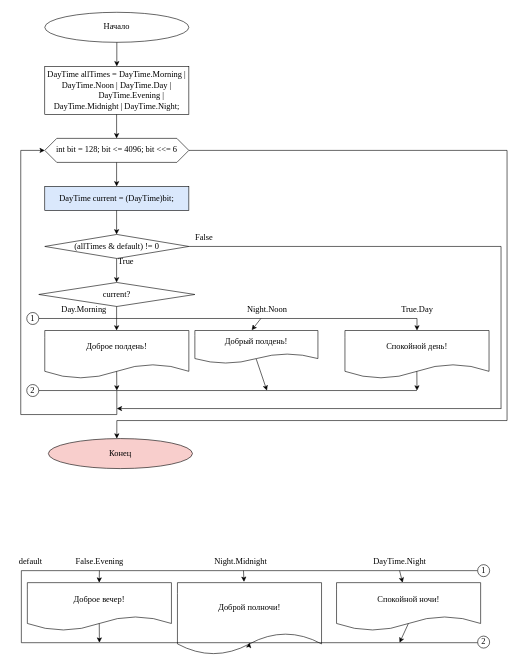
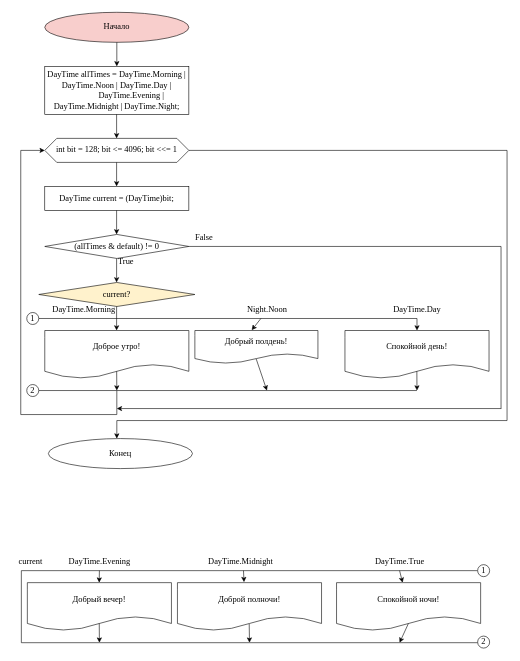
  <mxCell id="0" />
  <mxCell id="1" parent="0" />
- <mxCell id="2" value="&lt;font style=&quot;font-size: 14px;&quot; face=&quot;Times New Roman&quot;&gt;Начало&lt;/font&gt;" style="ellipse;whiteSpace=wrap;html=1;" vertex="1" parent="1"><mxGeometry x="74" y="20" width="240" height="50" as="geometry" /></mxCell>
+ <mxCell id="2" value="&lt;font style=&quot;font-size: 14px;&quot; face=&quot;Times New Roman&quot;&gt;Начало&lt;/font&gt;" style="ellipse;whiteSpace=wrap;html=1;fillColor=#f8cecc;" vertex="1" parent="1"><mxGeometry x="74" y="20" width="240" height="50" as="geometry" /></mxCell>
  <mxCell id="3" value="" style="endArrow=classic;html=1;rounded=0;" edge="1" parent="1"><mxGeometry width="50" height="50" relative="1" as="geometry"><mxPoint x="194" y="70" as="sourcePoint" /><mxPoint x="194" y="110" as="targetPoint" /></mxGeometry></mxCell>
  <mxCell id="4" value="&lt;div style=&quot;font-size: 14px;&quot;&gt;&lt;font style=&quot;font-size: 14px;&quot; face=&quot;Times New Roman&quot;&gt;DayTime allTimes = DayTime.Morning | DayTime.Noon | DayTime.Day |&lt;/font&gt;&lt;/div&gt;&lt;div style=&quot;font-size: 14px;&quot;&gt;&lt;font style=&quot;font-size: 14px;&quot; face=&quot;N_12Yvv4ehodWDq_QO_H&quot;&gt;&amp;nbsp; &amp;nbsp; &amp;nbsp; &amp;nbsp; &amp;nbsp; &amp;nbsp; &amp;nbsp; DayTime.Evening | DayTime.Midnight | DayTime.Night;&lt;/font&gt;&lt;/div&gt;" style="rounded=0;whiteSpace=wrap;html=1;" vertex="1" parent="1"><mxGeometry x="74" y="110" width="240" height="80" as="geometry" /></mxCell>
  <mxCell id="5" value="" style="endArrow=classic;html=1;rounded=0;" edge="1" parent="1"><mxGeometry width="50" height="50" relative="1" as="geometry"><mxPoint x="193.66" y="190" as="sourcePoint" /><mxPoint x="193.66" y="230" as="targetPoint" /></mxGeometry></mxCell>
- <mxCell id="6" value="&lt;font style=&quot;font-size: 14px;&quot; face=&quot;Times New Roman&quot;&gt;int bit = 128; bit &amp;lt;= 4096; bit &amp;lt;&amp;lt;= 6&lt;/font&gt;" style="shape=hexagon;perimeter=hexagonPerimeter2;whiteSpace=wrap;html=1;fixedSize=1;" vertex="1" parent="1"><mxGeometry x="74" y="230" width="240" height="40" as="geometry" /></mxCell>
+ <mxCell id="6" value="&lt;font style=&quot;font-size: 14px;&quot; face=&quot;Times New Roman&quot;&gt;int bit = 128; bit &amp;lt;= 4096; bit &amp;lt;&amp;lt;= 1&lt;/font&gt;" style="shape=hexagon;perimeter=hexagonPerimeter2;whiteSpace=wrap;html=1;fixedSize=1;" vertex="1" parent="1"><mxGeometry x="74" y="230" width="240" height="40" as="geometry" /></mxCell>
  <mxCell id="7" value="" style="endArrow=classic;html=1;rounded=0;" edge="1" parent="1"><mxGeometry width="50" height="50" relative="1" as="geometry"><mxPoint x="193.66" y="270" as="sourcePoint" /><mxPoint x="193.66" y="310" as="targetPoint" /></mxGeometry></mxCell>
- <mxCell id="8" value="&lt;div style=&quot;&quot;&gt;&lt;font face=&quot;Times New Roman&quot;&gt;&lt;span style=&quot;font-size: 14px;&quot;&gt;DayTime current = (DayTime)bit;&lt;/span&gt;&lt;/font&gt;&lt;br&gt;&lt;/div&gt;" style="rounded=0;whiteSpace=wrap;html=1;fillColor=#dae8fc;" vertex="1" parent="1"><mxGeometry x="74" y="310" width="240" height="40" as="geometry" /></mxCell>
+ <mxCell id="8" value="&lt;div style=&quot;&quot;&gt;&lt;font face=&quot;Times New Roman&quot;&gt;&lt;span style=&quot;font-size: 14px;&quot;&gt;DayTime current = (DayTime)bit;&lt;/span&gt;&lt;/font&gt;&lt;br&gt;&lt;/div&gt;" style="rounded=0;whiteSpace=wrap;html=1;" vertex="1" parent="1"><mxGeometry x="74" y="310" width="240" height="40" as="geometry" /></mxCell>
  <mxCell id="9" value="" style="endArrow=classic;html=1;rounded=0;" edge="1" parent="1"><mxGeometry width="50" height="50" relative="1" as="geometry"><mxPoint x="193.66" y="350" as="sourcePoint" /><mxPoint x="193.66" y="390" as="targetPoint" /></mxGeometry></mxCell>
  <mxCell id="10" value="&lt;font style=&quot;font-size: 14px;&quot; face=&quot;Times New Roman&quot;&gt;(allTimes &amp;amp; default) != 0&lt;/font&gt;" style="rhombus;whiteSpace=wrap;html=1;" vertex="1" parent="1"><mxGeometry x="74" y="390" width="240" height="40" as="geometry" /></mxCell>
  <mxCell id="11" value="" style="endArrow=classic;html=1;rounded=0;" edge="1" parent="1"><mxGeometry width="50" height="50" relative="1" as="geometry"><mxPoint x="193.66" y="430" as="sourcePoint" /><mxPoint x="193.66" y="470" as="targetPoint" /></mxGeometry></mxCell>
- <mxCell id="12" value="&lt;font face=&quot;Times New Roman&quot;&gt;&lt;span style=&quot;font-size: 14px;&quot;&gt;current?&lt;/span&gt;&lt;/font&gt;" style="rhombus;whiteSpace=wrap;html=1;" vertex="1" parent="1"><mxGeometry x="64" y="470" width="260" height="40" as="geometry" /></mxCell>
+ <mxCell id="12" value="&lt;font face=&quot;Times New Roman&quot;&gt;&lt;span style=&quot;font-size: 14px;&quot;&gt;current?&lt;/span&gt;&lt;/font&gt;" style="rhombus;whiteSpace=wrap;html=1;fillColor=#fff2cc;" vertex="1" parent="1"><mxGeometry x="64" y="470" width="260" height="40" as="geometry" /></mxCell>
  <mxCell id="13" value="" style="endArrow=classic;html=1;rounded=0;" edge="1" parent="1"><mxGeometry width="50" height="50" relative="1" as="geometry"><mxPoint x="193.66" y="510" as="sourcePoint" /><mxPoint x="193.66" y="550" as="targetPoint" /></mxGeometry></mxCell>
  <mxCell id="14" value="" style="endArrow=none;html=1;rounded=0;" edge="1" parent="1"><mxGeometry width="50" height="50" relative="1" as="geometry"><mxPoint x="64" y="530" as="sourcePoint" /><mxPoint x="194" y="530" as="targetPoint" /></mxGeometry></mxCell>
- <mxCell id="15" value="&lt;span style=&quot;font-family: &amp;quot;Times New Roman&amp;quot;; font-size: 14px;&quot;&gt;Доброе полдень!&lt;/span&gt;" style="shape=document;whiteSpace=wrap;html=1;boundedLbl=1;" vertex="1" parent="1"><mxGeometry x="74" y="550" width="240" height="80" as="geometry" /></mxCell>
+ <mxCell id="15" value="&lt;span style=&quot;font-family: &amp;quot;Times New Roman&amp;quot;; font-size: 14px;&quot;&gt;Доброе утро!&lt;/span&gt;" style="shape=document;whiteSpace=wrap;html=1;boundedLbl=1;" vertex="1" parent="1"><mxGeometry x="74" y="550" width="240" height="80" as="geometry" /></mxCell>
  <mxCell id="16" value="" style="endArrow=none;html=1;rounded=0;" edge="1" parent="1"><mxGeometry width="50" height="50" relative="1" as="geometry"><mxPoint x="194" y="530" as="sourcePoint" /><mxPoint x="694" y="530" as="targetPoint" /></mxGeometry></mxCell>
  <mxCell id="17" value="&lt;font face=&quot;Times New Roman&quot;&gt;&lt;span style=&quot;font-size: 14px;&quot;&gt;Добрый полдень!&lt;/span&gt;&lt;/font&gt;" style="shape=document;whiteSpace=wrap;html=1;boundedLbl=1;" vertex="1" parent="1"><mxGeometry x="324" y="550" width="205" height="55" as="geometry" /></mxCell>
  <mxCell id="18" value="&lt;font style=&quot;font-size: 14px;&quot; face=&quot;Times New Roman&quot;&gt;Спокойной день!&lt;/font&gt;" style="shape=document;whiteSpace=wrap;html=1;boundedLbl=1;" vertex="1" parent="1"><mxGeometry x="574" y="550" width="240" height="80" as="geometry" /></mxCell>
  <mxCell id="19" value="&lt;font style=&quot;font-size: 14px;&quot; face=&quot;Times New Roman&quot;&gt;1&lt;/font&gt;" style="ellipse;whiteSpace=wrap;html=1;aspect=fixed;" vertex="1" parent="1"><mxGeometry x="44" y="520" width="20" height="20" as="geometry" /></mxCell>
  <mxCell id="20" value="" style="endArrow=classic;html=1;rounded=0;exitX=0.499;exitY=0.848;exitDx=0;exitDy=0;exitPerimeter=0;" edge="1" parent="1" source="15"><mxGeometry width="50" height="50" relative="1" as="geometry"><mxPoint x="194" y="620" as="sourcePoint" /><mxPoint x="194" y="650" as="targetPoint" /></mxGeometry></mxCell>
  <mxCell id="21" value="" style="endArrow=classic;html=1;rounded=0;exitX=0.498;exitY=0.857;exitDx=0;exitDy=0;exitPerimeter=0;" edge="1" parent="1" source="17"><mxGeometry width="50" height="50" relative="1" as="geometry"><mxPoint x="443" y="620" as="sourcePoint" /><mxPoint x="444" y="650" as="targetPoint" /></mxGeometry></mxCell>
  <mxCell id="22" value="" style="endArrow=classic;html=1;rounded=0;exitX=0.499;exitY=0.849;exitDx=0;exitDy=0;exitPerimeter=0;" edge="1" parent="1" source="18"><mxGeometry width="50" height="50" relative="1" as="geometry"><mxPoint x="644" y="680" as="sourcePoint" /><mxPoint x="694" y="650" as="targetPoint" /></mxGeometry></mxCell>
  <mxCell id="23" value="" style="endArrow=classic;html=1;rounded=0;" edge="1" parent="1" target="18"><mxGeometry width="50" height="50" relative="1" as="geometry"><mxPoint x="694" y="530" as="sourcePoint" /><mxPoint x="744" y="480" as="targetPoint" /></mxGeometry></mxCell>
  <mxCell id="24" value="" style="endArrow=classic;html=1;rounded=0;entryX=0.462;entryY=-0.011;entryDx=0;entryDy=0;entryPerimeter=0;" edge="1" parent="1" target="17"><mxGeometry width="50" height="50" relative="1" as="geometry"><mxPoint x="434" y="530" as="sourcePoint" /><mxPoint x="484" y="480" as="targetPoint" /></mxGeometry></mxCell>
  <mxCell id="25" value="" style="endArrow=none;html=1;rounded=0;" edge="1" parent="1"><mxGeometry width="50" height="50" relative="1" as="geometry"><mxPoint x="64" y="650" as="sourcePoint" /><mxPoint x="694" y="650" as="targetPoint" /></mxGeometry></mxCell>
  <mxCell id="26" value="&lt;font style=&quot;font-size: 14px;&quot; face=&quot;Times New Roman&quot;&gt;2&lt;/font&gt;" style="ellipse;whiteSpace=wrap;html=1;aspect=fixed;" vertex="1" parent="1"><mxGeometry x="44" y="640" width="20" height="20" as="geometry" /></mxCell>
  <mxCell id="27" value="" style="endArrow=classic;html=1;rounded=0;" edge="1" parent="1"><mxGeometry width="50" height="50" relative="1" as="geometry"><mxPoint x="165" y="950" as="sourcePoint" /><mxPoint x="164.66" y="970" as="targetPoint" /></mxGeometry></mxCell>
- <mxCell id="28" value="&lt;font style=&quot;font-size: 14px;&quot; face=&quot;Times New Roman&quot;&gt;Доброе вечер!&lt;/font&gt;" style="shape=document;whiteSpace=wrap;html=1;boundedLbl=1;" vertex="1" parent="1"><mxGeometry x="45" y="970" width="240" height="80" as="geometry" /></mxCell>
- <mxCell id="29" value="&lt;font style=&quot;font-size: 14px;&quot; face=&quot;Times New Roman&quot;&gt;Доброй полночи!&lt;/font&gt;" style="shape=document;whiteSpace=wrap;html=1;boundedLbl=1;" vertex="1" parent="1"><mxGeometry x="295" y="970" width="240" height="120" as="geometry" /></mxCell>
+ <mxCell id="28" value="&lt;font style=&quot;font-size: 14px;&quot; face=&quot;Times New Roman&quot;&gt;Добрый вечер!&lt;/font&gt;" style="shape=document;whiteSpace=wrap;html=1;boundedLbl=1;" vertex="1" parent="1"><mxGeometry x="45" y="970" width="240" height="80" as="geometry" /></mxCell>
+ <mxCell id="29" value="&lt;font style=&quot;font-size: 14px;&quot; face=&quot;Times New Roman&quot;&gt;Доброй полночи!&lt;/font&gt;" style="shape=document;whiteSpace=wrap;html=1;boundedLbl=1;" vertex="1" parent="1"><mxGeometry x="295" y="970" width="240" height="80" as="geometry" /></mxCell>
  <mxCell id="30" value="&lt;font style=&quot;font-size: 14px;&quot; face=&quot;Times New Roman&quot;&gt;Спокойной ночи!&lt;/font&gt;" style="shape=document;whiteSpace=wrap;html=1;boundedLbl=1;" vertex="1" parent="1"><mxGeometry x="560" y="970" width="240" height="80" as="geometry" /></mxCell>
  <mxCell id="31" value="" style="endArrow=classic;html=1;rounded=0;exitX=0.499;exitY=0.848;exitDx=0;exitDy=0;exitPerimeter=0;" edge="1" parent="1" source="28"><mxGeometry width="50" height="50" relative="1" as="geometry"><mxPoint x="165" y="1040" as="sourcePoint" /><mxPoint x="165" y="1070" as="targetPoint" /></mxGeometry></mxCell>
  <mxCell id="32" value="" style="endArrow=classic;html=1;rounded=0;exitX=0.498;exitY=0.857;exitDx=0;exitDy=0;exitPerimeter=0;" edge="1" parent="1" source="29"><mxGeometry width="50" height="50" relative="1" as="geometry"><mxPoint x="414" y="1040" as="sourcePoint" /><mxPoint x="415" y="1070" as="targetPoint" /></mxGeometry></mxCell>
  <mxCell id="33" value="" style="endArrow=classic;html=1;rounded=0;exitX=0.499;exitY=0.849;exitDx=0;exitDy=0;exitPerimeter=0;" edge="1" parent="1" source="30"><mxGeometry width="50" height="50" relative="1" as="geometry"><mxPoint x="615" y="1100" as="sourcePoint" /><mxPoint x="665" y="1070" as="targetPoint" /></mxGeometry></mxCell>
  <mxCell id="34" value="" style="endArrow=classic;html=1;rounded=0;" edge="1" parent="1" target="30"><mxGeometry width="50" height="50" relative="1" as="geometry"><mxPoint x="665" y="950" as="sourcePoint" /><mxPoint x="715" y="900" as="targetPoint" /></mxGeometry></mxCell>
  <mxCell id="35" value="" style="endArrow=classic;html=1;rounded=0;entryX=0.462;entryY=-0.011;entryDx=0;entryDy=0;entryPerimeter=0;" edge="1" parent="1" target="29"><mxGeometry width="50" height="50" relative="1" as="geometry"><mxPoint x="405" y="950" as="sourcePoint" /><mxPoint x="455" y="900" as="targetPoint" /></mxGeometry></mxCell>
  <mxCell id="36" value="&lt;font style=&quot;font-size: 14px;&quot; face=&quot;Times New Roman&quot;&gt;False&lt;/font&gt;" style="text;html=1;align=center;verticalAlign=middle;resizable=0;points=[];autosize=1;strokeColor=none;fillColor=none;" vertex="1" parent="1"><mxGeometry x="314" y="380" width="50" height="30" as="geometry" /></mxCell>
  <mxCell id="37" value="&lt;font style=&quot;font-size: 14px;&quot; face=&quot;Times New Roman&quot;&gt;True&lt;/font&gt;" style="text;html=1;align=center;verticalAlign=middle;resizable=0;points=[];autosize=1;strokeColor=none;fillColor=none;" vertex="1" parent="1"><mxGeometry x="184" y="420" width="50" height="30" as="geometry" /></mxCell>
- <mxCell id="38" value="&lt;font face=&quot;Times New Roman&quot;&gt;&lt;span style=&quot;font-size: 14px;&quot;&gt;Конец&lt;/span&gt;&lt;/font&gt;" style="ellipse;whiteSpace=wrap;html=1;fillColor=#f8cecc;" vertex="1" parent="1"><mxGeometry x="80" y="730" width="240" height="50" as="geometry" /></mxCell>
+ <mxCell id="38" value="&lt;font face=&quot;Times New Roman&quot;&gt;&lt;span style=&quot;font-size: 14px;&quot;&gt;Конец&lt;/span&gt;&lt;/font&gt;" style="ellipse;whiteSpace=wrap;html=1;" vertex="1" parent="1"><mxGeometry x="80" y="730" width="240" height="50" as="geometry" /></mxCell>
  <mxCell id="39" value="" style="endArrow=none;html=1;rounded=0;" edge="1" parent="1"><mxGeometry width="50" height="50" relative="1" as="geometry"><mxPoint x="35" y="950" as="sourcePoint" /><mxPoint x="795" y="950" as="targetPoint" /></mxGeometry></mxCell>
  <mxCell id="40" value="&lt;font style=&quot;font-size: 14px;&quot; face=&quot;Times New Roman&quot;&gt;1&lt;/font&gt;" style="ellipse;whiteSpace=wrap;html=1;aspect=fixed;" vertex="1" parent="1"><mxGeometry x="795" y="940" width="20" height="20" as="geometry" /></mxCell>
  <mxCell id="41" value="" style="endArrow=none;html=1;rounded=0;" edge="1" parent="1"><mxGeometry width="50" height="50" relative="1" as="geometry"><mxPoint x="35" y="1070" as="sourcePoint" /><mxPoint x="795" y="1070" as="targetPoint" /></mxGeometry></mxCell>
  <mxCell id="42" value="&lt;font style=&quot;font-size: 14px;&quot; face=&quot;Times New Roman&quot;&gt;2&lt;/font&gt;" style="ellipse;whiteSpace=wrap;html=1;aspect=fixed;" vertex="1" parent="1"><mxGeometry x="795" y="1059" width="20" height="20" as="geometry" /></mxCell>
  <mxCell id="43" value="" style="endArrow=none;html=1;rounded=0;" edge="1" parent="1"><mxGeometry width="50" height="50" relative="1" as="geometry"><mxPoint x="35" y="950" as="sourcePoint" /><mxPoint x="35" y="1070" as="targetPoint" /></mxGeometry></mxCell>
- <mxCell id="44" value="&lt;font style=&quot;font-size: 14px;&quot; face=&quot;Times New Roman&quot;&gt;Day.Morning&lt;/font&gt;" style="text;html=1;align=center;verticalAlign=middle;resizable=0;points=[];autosize=1;strokeColor=none;fillColor=none;" vertex="1" parent="1"><mxGeometry x="74" y="500" width="130" height="30" as="geometry" /></mxCell>
+ <mxCell id="44" value="&lt;font style=&quot;font-size: 14px;&quot; face=&quot;Times New Roman&quot;&gt;DayTime.Morning&lt;/font&gt;" style="text;html=1;align=center;verticalAlign=middle;resizable=0;points=[];autosize=1;strokeColor=none;fillColor=none;" vertex="1" parent="1"><mxGeometry x="74" y="500" width="130" height="30" as="geometry" /></mxCell>
  <mxCell id="45" value="&lt;font face=&quot;Times New Roman&quot;&gt;&lt;span style=&quot;font-size: 14px;&quot;&gt;Night.Noon&lt;/span&gt;&lt;/font&gt;" style="text;html=1;align=center;verticalAlign=middle;resizable=0;points=[];autosize=1;strokeColor=none;fillColor=none;" vertex="1" parent="1"><mxGeometry x="389" y="500" width="110" height="30" as="geometry" /></mxCell>
- <mxCell id="46" value="&lt;font face=&quot;Times New Roman&quot;&gt;&lt;span style=&quot;font-size: 14px;&quot;&gt;True.Day&lt;/span&gt;&lt;/font&gt;" style="text;html=1;align=center;verticalAlign=middle;resizable=0;points=[];autosize=1;strokeColor=none;fillColor=none;" vertex="1" parent="1"><mxGeometry x="644" y="500" width="100" height="30" as="geometry" /></mxCell>
- <mxCell id="47" value="&lt;font face=&quot;Times New Roman&quot;&gt;&lt;span style=&quot;font-size: 14px;&quot;&gt;False.Evening&lt;/span&gt;&lt;/font&gt;" style="text;html=1;align=center;verticalAlign=middle;resizable=0;points=[];autosize=1;strokeColor=none;fillColor=none;" vertex="1" parent="1"><mxGeometry x="100" y="920" width="130" height="30" as="geometry" /></mxCell>
- <mxCell id="48" value="&lt;font face=&quot;Times New Roman&quot;&gt;&lt;span style=&quot;font-size: 14px;&quot;&gt;Night.Midnight&lt;/span&gt;&lt;/font&gt;" style="text;html=1;align=center;verticalAlign=middle;resizable=0;points=[];autosize=1;strokeColor=none;fillColor=none;" vertex="1" parent="1"><mxGeometry x="335" y="920" width="130" height="30" as="geometry" /></mxCell>
- <mxCell id="49" value="&lt;font face=&quot;Times New Roman&quot;&gt;&lt;span style=&quot;font-size: 14px;&quot;&gt;DayTime.Night&lt;/span&gt;&lt;/font&gt;" style="text;html=1;align=center;verticalAlign=middle;resizable=0;points=[];autosize=1;strokeColor=none;fillColor=none;" vertex="1" parent="1"><mxGeometry x="610" y="920" width="110" height="30" as="geometry" /></mxCell>
- <mxCell id="50" value="&lt;font face=&quot;Times New Roman&quot;&gt;&lt;span style=&quot;font-size: 14px;&quot;&gt;default&lt;/span&gt;&lt;/font&gt;" style="text;html=1;align=center;verticalAlign=middle;resizable=0;points=[];autosize=1;strokeColor=none;fillColor=none;" vertex="1" parent="1"><mxGeometry x="20" y="920" width="60" height="30" as="geometry" /></mxCell>
+ <mxCell id="46" value="&lt;font face=&quot;Times New Roman&quot;&gt;&lt;span style=&quot;font-size: 14px;&quot;&gt;DayTime.Day&lt;/span&gt;&lt;/font&gt;" style="text;html=1;align=center;verticalAlign=middle;resizable=0;points=[];autosize=1;strokeColor=none;fillColor=none;" vertex="1" parent="1"><mxGeometry x="644" y="500" width="100" height="30" as="geometry" /></mxCell>
+ <mxCell id="47" value="&lt;font face=&quot;Times New Roman&quot;&gt;&lt;span style=&quot;font-size: 14px;&quot;&gt;DayTime.Evening&lt;/span&gt;&lt;/font&gt;" style="text;html=1;align=center;verticalAlign=middle;resizable=0;points=[];autosize=1;strokeColor=none;fillColor=none;" vertex="1" parent="1"><mxGeometry x="100" y="920" width="130" height="30" as="geometry" /></mxCell>
+ <mxCell id="48" value="&lt;font face=&quot;Times New Roman&quot;&gt;&lt;span style=&quot;font-size: 14px;&quot;&gt;DayTime.Midnight&lt;/span&gt;&lt;/font&gt;" style="text;html=1;align=center;verticalAlign=middle;resizable=0;points=[];autosize=1;strokeColor=none;fillColor=none;" vertex="1" parent="1"><mxGeometry x="335" y="920" width="130" height="30" as="geometry" /></mxCell>
+ <mxCell id="49" value="&lt;font face=&quot;Times New Roman&quot;&gt;&lt;span style=&quot;font-size: 14px;&quot;&gt;DayTime.True&lt;/span&gt;&lt;/font&gt;" style="text;html=1;align=center;verticalAlign=middle;resizable=0;points=[];autosize=1;strokeColor=none;fillColor=none;" vertex="1" parent="1"><mxGeometry x="610" y="920" width="110" height="30" as="geometry" /></mxCell>
+ <mxCell id="50" value="&lt;font face=&quot;Times New Roman&quot;&gt;&lt;span style=&quot;font-size: 14px;&quot;&gt;current&lt;/span&gt;&lt;/font&gt;" style="text;html=1;align=center;verticalAlign=middle;resizable=0;points=[];autosize=1;strokeColor=none;fillColor=none;" vertex="1" parent="1"><mxGeometry x="20" y="920" width="60" height="30" as="geometry" /></mxCell>
  <mxCell id="51" value="" style="endArrow=none;html=1;rounded=0;" edge="1" parent="1"><mxGeometry width="50" height="50" relative="1" as="geometry"><mxPoint x="314" y="410" as="sourcePoint" /><mxPoint x="834" y="410" as="targetPoint" /></mxGeometry></mxCell>
  <mxCell id="52" value="" style="endArrow=none;html=1;rounded=0;" edge="1" parent="1"><mxGeometry width="50" height="50" relative="1" as="geometry"><mxPoint x="834" y="410" as="sourcePoint" /><mxPoint x="834" y="680" as="targetPoint" /></mxGeometry></mxCell>
  <mxCell id="53" value="" style="endArrow=classic;html=1;rounded=0;" edge="1" parent="1"><mxGeometry width="50" height="50" relative="1" as="geometry"><mxPoint x="834.457" y="680" as="sourcePoint" /><mxPoint x="194" y="680" as="targetPoint" /></mxGeometry></mxCell>
  <mxCell id="54" value="" style="endArrow=none;html=1;rounded=0;" edge="1" parent="1"><mxGeometry width="50" height="50" relative="1" as="geometry"><mxPoint x="194" y="690" as="sourcePoint" /><mxPoint x="194" y="650" as="targetPoint" /></mxGeometry></mxCell>
  <mxCell id="55" value="" style="endArrow=none;html=1;rounded=0;" edge="1" parent="1"><mxGeometry width="50" height="50" relative="1" as="geometry"><mxPoint x="34" y="690" as="sourcePoint" /><mxPoint x="194" y="690" as="targetPoint" /></mxGeometry></mxCell>
  <mxCell id="56" value="" style="endArrow=none;html=1;rounded=0;" edge="1" parent="1"><mxGeometry width="50" height="50" relative="1" as="geometry"><mxPoint x="34" y="690" as="sourcePoint" /><mxPoint x="34" y="250" as="targetPoint" /></mxGeometry></mxCell>
  <mxCell id="57" value="" style="endArrow=classic;html=1;rounded=0;" edge="1" parent="1" target="6"><mxGeometry width="50" height="50" relative="1" as="geometry"><mxPoint x="34" y="250" as="sourcePoint" /><mxPoint x="84" y="200" as="targetPoint" /></mxGeometry></mxCell>
  <mxCell id="58" value="" style="endArrow=none;html=1;rounded=0;" edge="1" parent="1"><mxGeometry width="50" height="50" relative="1" as="geometry"><mxPoint x="314" y="250" as="sourcePoint" /><mxPoint x="844" y="250" as="targetPoint" /></mxGeometry></mxCell>
  <mxCell id="59" value="" style="endArrow=none;html=1;rounded=0;" edge="1" parent="1"><mxGeometry width="50" height="50" relative="1" as="geometry"><mxPoint x="844" y="700" as="sourcePoint" /><mxPoint x="844" y="250" as="targetPoint" /></mxGeometry></mxCell>
  <mxCell id="60" value="" style="endArrow=none;html=1;rounded=0;" edge="1" parent="1"><mxGeometry width="50" height="50" relative="1" as="geometry"><mxPoint x="194" y="700" as="sourcePoint" /><mxPoint x="844" y="700" as="targetPoint" /></mxGeometry></mxCell>
  <mxCell id="61" value="" style="endArrow=classic;html=1;rounded=0;" edge="1" parent="1"><mxGeometry width="50" height="50" relative="1" as="geometry"><mxPoint x="194" y="700" as="sourcePoint" /><mxPoint x="194" y="730" as="targetPoint" /></mxGeometry></mxCell>
